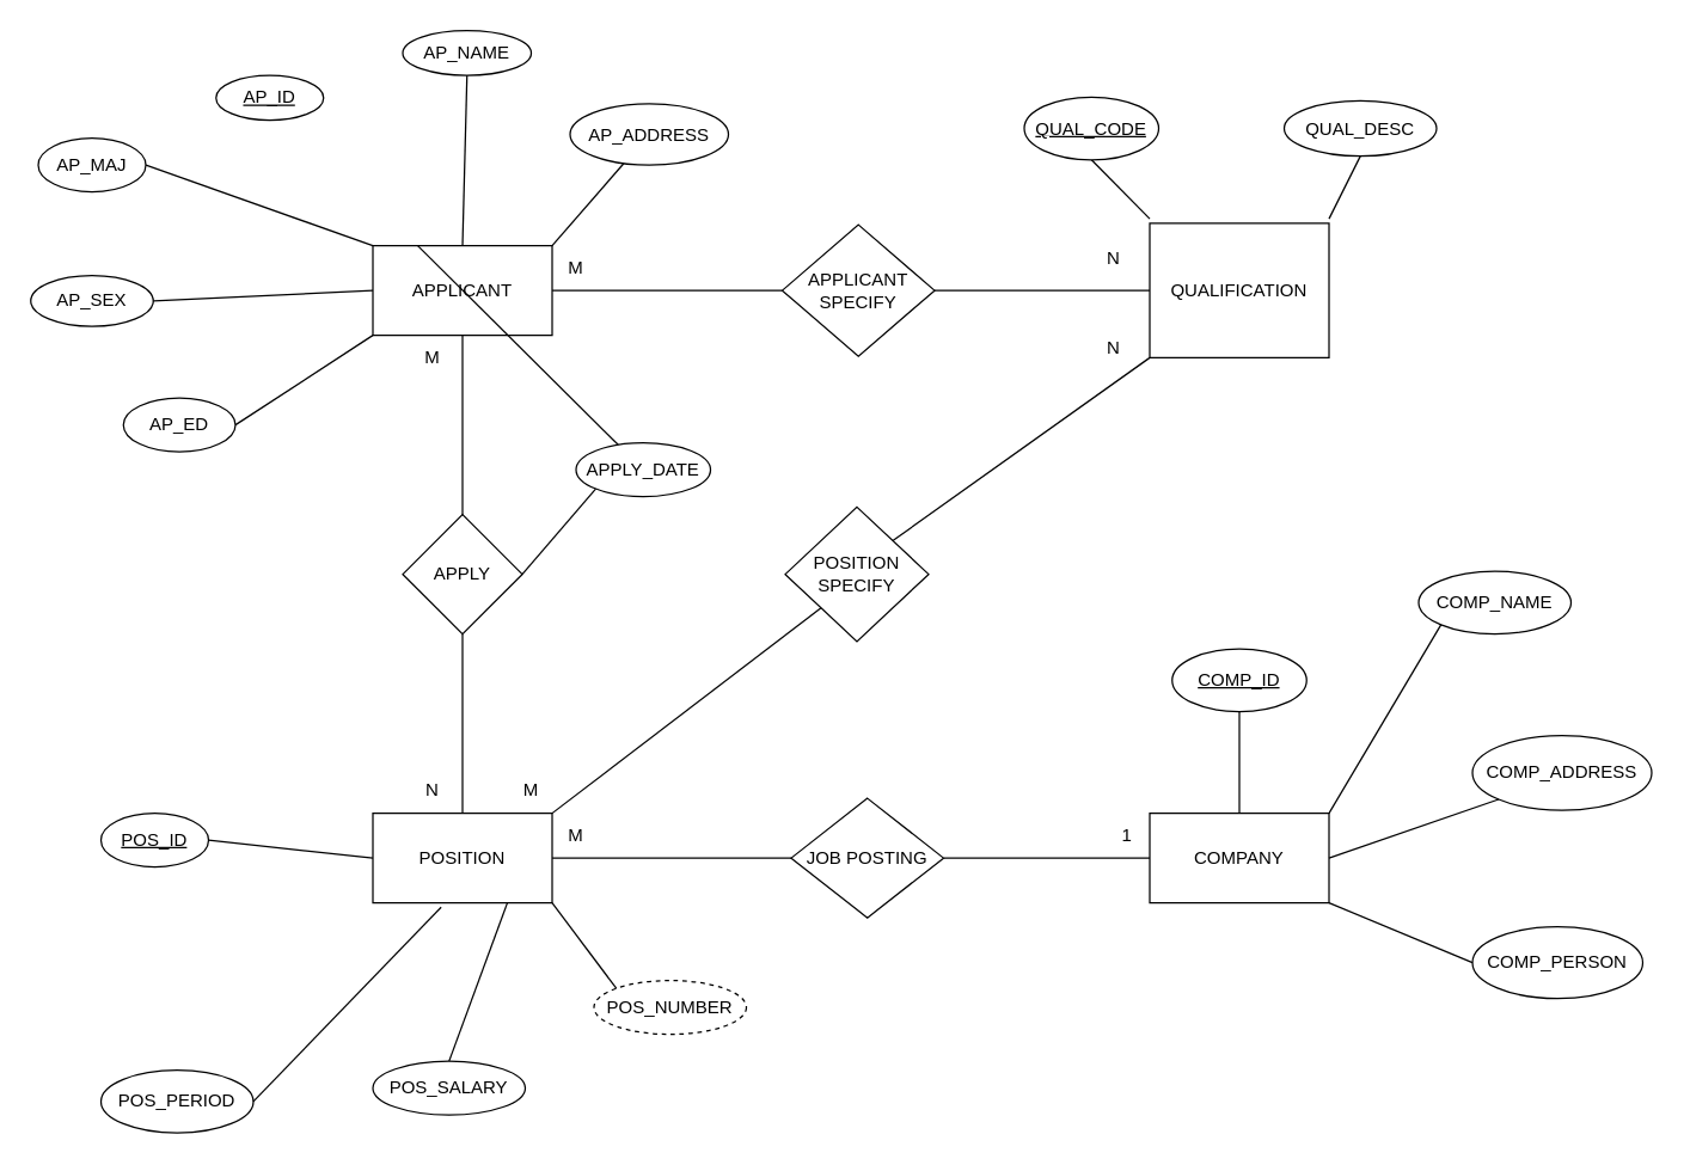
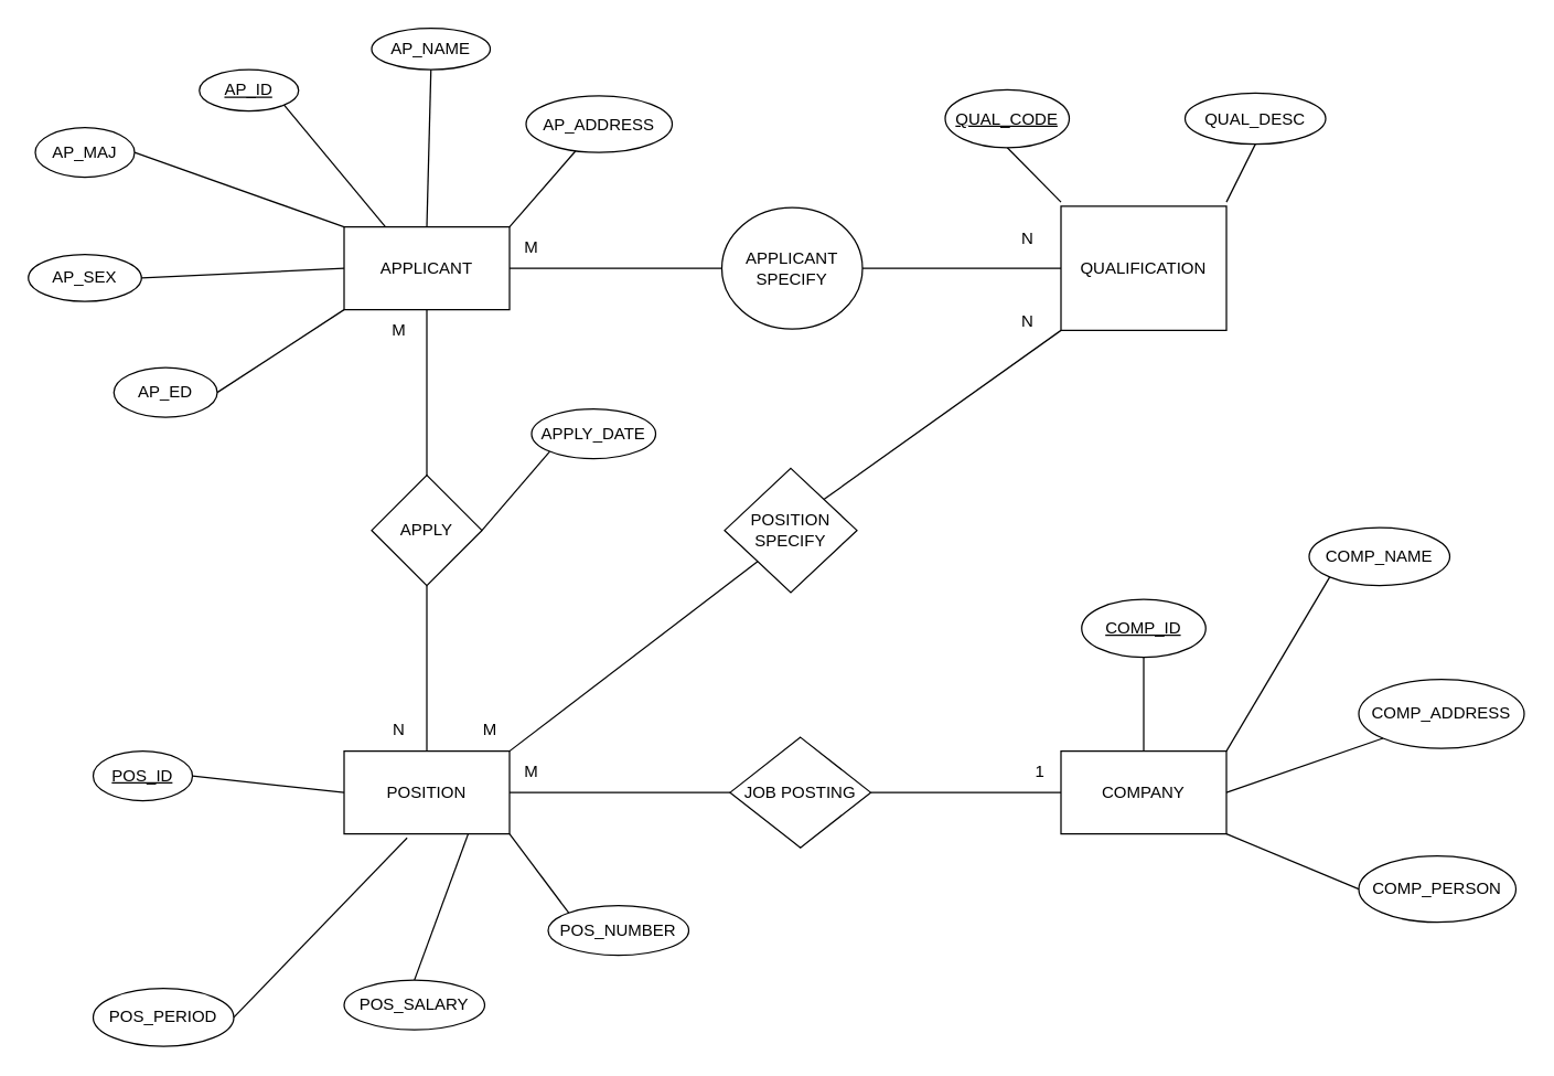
  <mxCell id="0" />
  <mxCell id="1" parent="0" />
  <mxCell id="2" style="edgeStyle=orthogonalEdgeStyle;rounded=0;orthogonalLoop=1;jettySize=auto;html=1;entryX=0;entryY=0.5;entryDx=0;entryDy=0;entryPerimeter=0;endArrow=none;endFill=0;" parent="1" source="4" target="9" edge="1"><mxGeometry relative="1" as="geometry" /></mxCell>
  <mxCell id="3" style="edgeStyle=orthogonalEdgeStyle;rounded=0;orthogonalLoop=1;jettySize=auto;html=1;entryX=0.6;entryY=0.309;entryDx=0;entryDy=0;entryPerimeter=0;endArrow=none;endFill=0;" parent="1" source="4" edge="1"><mxGeometry relative="1" as="geometry"><mxPoint x="309" y="348" as="targetPoint" /></mxGeometry></mxCell>
  <mxCell id="4" value="APPLICANT" style="rounded=0;whiteSpace=wrap;html=1;" parent="1" vertex="1"><mxGeometry x="249" y="164" width="120" height="60" as="geometry" /></mxCell>
  <mxCell id="5" value="POSITION" style="rounded=0;whiteSpace=wrap;html=1;" parent="1" vertex="1"><mxGeometry x="249" y="544" width="120" height="60" as="geometry" /></mxCell>
  <mxCell id="6" style="edgeStyle=orthogonalEdgeStyle;rounded=0;orthogonalLoop=1;jettySize=auto;html=1;entryX=1;entryY=0.5;entryDx=0;entryDy=0;endArrow=none;endFill=0;" parent="1" source="7" target="11" edge="1"><mxGeometry relative="1" as="geometry" /></mxCell>
  <mxCell id="7" value="COMPANY" style="rounded=0;whiteSpace=wrap;html=1;" parent="1" vertex="1"><mxGeometry x="769" y="544" width="120" height="60" as="geometry" /></mxCell>
  <mxCell id="8" style="edgeStyle=orthogonalEdgeStyle;rounded=0;orthogonalLoop=1;jettySize=auto;html=1;entryX=0;entryY=0.5;entryDx=0;entryDy=0;startArrow=none;startFill=0;endArrow=none;endFill=0;" parent="1" source="9" target="55" edge="1"><mxGeometry relative="1" as="geometry" /></mxCell>
- <mxCell id="9" value="APPLICANT&lt;br&gt;SPECIFY" style="rhombus;whiteSpace=wrap;html=1;" parent="1" vertex="1"><mxGeometry x="523" y="150" width="102" height="88" as="geometry" /></mxCell>
+ <mxCell id="9" value="APPLICANT&lt;br&gt;SPECIFY" style="ellipse;whiteSpace=wrap;html=1;" parent="1" vertex="1"><mxGeometry x="523" y="150" width="102" height="88" as="geometry" /></mxCell>
  <mxCell id="10" style="edgeStyle=orthogonalEdgeStyle;rounded=0;orthogonalLoop=1;jettySize=auto;html=1;entryX=1;entryY=0.5;entryDx=0;entryDy=0;endArrow=none;endFill=0;" parent="1" source="11" target="5" edge="1"><mxGeometry relative="1" as="geometry" /></mxCell>
  <mxCell id="11" value="JOB POSTING" style="rhombus;whiteSpace=wrap;html=1;" parent="1" vertex="1"><mxGeometry x="529" y="534" width="102" height="80" as="geometry" /></mxCell>
  <mxCell id="12" value="&lt;u&gt;AP_ID&lt;/u&gt;" style="ellipse;whiteSpace=wrap;html=1;rounded=0;" parent="1" vertex="1"><mxGeometry x="144" y="50" width="72" height="30" as="geometry" /></mxCell>
  <mxCell id="13" value="AP_NAME" style="ellipse;whiteSpace=wrap;html=1;rounded=0;" parent="1" vertex="1"><mxGeometry x="269" y="20" width="86" height="30" as="geometry" /></mxCell>
  <mxCell id="14" value="AP_ADDRESS" style="ellipse;whiteSpace=wrap;html=1;rounded=0;" parent="1" vertex="1"><mxGeometry x="381" y="69" width="106" height="41" as="geometry" /></mxCell>
  <mxCell id="15" value="AP_SEX" style="ellipse;whiteSpace=wrap;html=1;rounded=0;" parent="1" vertex="1"><mxGeometry x="20" y="184" width="82" height="34" as="geometry" /></mxCell>
  <mxCell id="16" value="AP_ED" style="ellipse;whiteSpace=wrap;html=1;rounded=0;" parent="1" vertex="1"><mxGeometry x="82" y="266" width="75" height="36" as="geometry" /></mxCell>
  <mxCell id="17" value="AP_MAJ" style="ellipse;whiteSpace=wrap;html=1;rounded=0;" parent="1" vertex="1"><mxGeometry x="25" y="92" width="72" height="36" as="geometry" /></mxCell>
  <mxCell id="18" value="QUAL_DESC" style="ellipse;whiteSpace=wrap;html=1;rounded=0;" parent="1" vertex="1"><mxGeometry x="859" y="67" width="102" height="37" as="geometry" /></mxCell>
  <mxCell id="19" value="" style="edgeStyle=orthogonalEdgeStyle;rounded=0;orthogonalLoop=1;jettySize=auto;html=1;endArrow=none;endFill=0;" parent="1" source="20" target="5" edge="1"><mxGeometry relative="1" as="geometry" /></mxCell>
  <mxCell id="20" value="APPLY" style="rhombus;whiteSpace=wrap;html=1;" parent="1" vertex="1"><mxGeometry x="269" y="344" width="80" height="80" as="geometry" /></mxCell>
  <mxCell id="21" value="APPLY_DATE" style="ellipse;whiteSpace=wrap;html=1;" parent="1" vertex="1"><mxGeometry x="385" y="296" width="90" height="36" as="geometry" /></mxCell>
  <mxCell id="22" value="POSITION SPECIFY" style="rhombus;whiteSpace=wrap;html=1;" parent="1" vertex="1"><mxGeometry x="525" y="339" width="96" height="90" as="geometry" /></mxCell>
  <mxCell id="23" value="" style="endArrow=none;html=1;rounded=0;exitX=1;exitY=0;exitDx=0;exitDy=0;entryX=0;entryY=1;entryDx=0;entryDy=0;endFill=0;" parent="1" source="5" target="22" edge="1"><mxGeometry width="50" height="50" relative="1" as="geometry"><mxPoint x="529" y="364" as="sourcePoint" /><mxPoint x="579" y="314" as="targetPoint" /></mxGeometry></mxCell>
  <mxCell id="24" value="" style="endArrow=none;html=1;rounded=0;exitX=1;exitY=0;exitDx=0;exitDy=0;entryX=0;entryY=1;entryDx=0;entryDy=0;endFill=0;" parent="1" source="22" target="55" edge="1"><mxGeometry width="50" height="50" relative="1" as="geometry"><mxPoint x="529" y="364" as="sourcePoint" /><mxPoint x="769" y="224" as="targetPoint" /></mxGeometry></mxCell>
  <mxCell id="25" value="POS_PERIOD" style="ellipse;whiteSpace=wrap;html=1;" parent="1" vertex="1"><mxGeometry x="67" y="716" width="102" height="42" as="geometry" /></mxCell>
  <mxCell id="26" value="POS_SALARY" style="ellipse;whiteSpace=wrap;html=1;" parent="1" vertex="1"><mxGeometry x="249" y="710" width="102" height="36" as="geometry" /></mxCell>
- <mxCell id="27" value="POS_NUMBER" style="ellipse;whiteSpace=wrap;html=1;dashed=1;" parent="1" vertex="1"><mxGeometry x="397" y="656" width="102" height="36" as="geometry" /></mxCell>
+ <mxCell id="27" value="POS_NUMBER" style="ellipse;whiteSpace=wrap;html=1;" parent="1" vertex="1"><mxGeometry x="397" y="656" width="102" height="36" as="geometry" /></mxCell>
  <mxCell id="28" value="" style="endArrow=none;html=1;rounded=0;exitX=1;exitY=1;exitDx=0;exitDy=0;entryX=0;entryY=0;entryDx=0;entryDy=0;" parent="1" source="5" target="27" edge="1"><mxGeometry width="50" height="50" relative="1" as="geometry"><mxPoint x="661" y="496" as="sourcePoint" /><mxPoint x="711" y="446" as="targetPoint" /></mxGeometry></mxCell>
  <mxCell id="29" value="" style="endArrow=none;html=1;rounded=0;exitX=0.75;exitY=1;exitDx=0;exitDy=0;entryX=0.5;entryY=0;entryDx=0;entryDy=0;" parent="1" source="5" target="26" edge="1"><mxGeometry width="50" height="50" relative="1" as="geometry"><mxPoint x="661" y="496" as="sourcePoint" /><mxPoint x="711" y="446" as="targetPoint" /></mxGeometry></mxCell>
  <mxCell id="30" value="" style="endArrow=none;html=1;rounded=0;exitX=0.381;exitY=1.048;exitDx=0;exitDy=0;exitPerimeter=0;entryX=1;entryY=0.5;entryDx=0;entryDy=0;" parent="1" source="5" target="25" edge="1"><mxGeometry width="50" height="50" relative="1" as="geometry"><mxPoint x="661" y="496" as="sourcePoint" /><mxPoint x="711" y="446" as="targetPoint" /></mxGeometry></mxCell>
  <mxCell id="31" value="" style="endArrow=none;html=1;rounded=0;exitX=0;exitY=0.5;exitDx=0;exitDy=0;entryX=1;entryY=0.5;entryDx=0;entryDy=0;" parent="1" source="5" target="59" edge="1"><mxGeometry width="50" height="50" relative="1" as="geometry"><mxPoint x="661" y="496" as="sourcePoint" /><mxPoint x="137.814" y="561.017" as="targetPoint" /></mxGeometry></mxCell>
  <mxCell id="32" value="&lt;u&gt;COMP_ID&lt;/u&gt;" style="ellipse;whiteSpace=wrap;html=1;" parent="1" vertex="1"><mxGeometry x="784" y="434" width="90" height="42" as="geometry" /></mxCell>
  <mxCell id="33" value="COMP_NAME" style="ellipse;whiteSpace=wrap;html=1;" parent="1" vertex="1"><mxGeometry x="949" y="382" width="102" height="42" as="geometry" /></mxCell>
  <mxCell id="34" value="COMP_ADDRESS" style="ellipse;whiteSpace=wrap;html=1;" parent="1" vertex="1"><mxGeometry x="985" y="492" width="120" height="50" as="geometry" /></mxCell>
  <mxCell id="35" value="COMP_PERSON" style="ellipse;whiteSpace=wrap;html=1;" parent="1" vertex="1"><mxGeometry x="985" y="620" width="114" height="48" as="geometry" /></mxCell>
  <mxCell id="36" value="" style="endArrow=none;html=1;rounded=0;exitX=1;exitY=0.5;exitDx=0;exitDy=0;entryX=0;entryY=1;entryDx=0;entryDy=0;" parent="1" source="20" target="21" edge="1"><mxGeometry width="50" height="50" relative="1" as="geometry"><mxPoint x="655" y="352" as="sourcePoint" /><mxPoint x="705" y="302" as="targetPoint" /></mxGeometry></mxCell>
  <mxCell id="37" value="" style="endArrow=none;html=1;rounded=0;exitX=0;exitY=1;exitDx=0;exitDy=0;entryX=1;entryY=0.5;entryDx=0;entryDy=0;" parent="1" source="4" target="16" edge="1"><mxGeometry width="50" height="50" relative="1" as="geometry"><mxPoint x="655" y="352" as="sourcePoint" /><mxPoint x="705" y="302" as="targetPoint" /></mxGeometry></mxCell>
  <mxCell id="38" value="" style="endArrow=none;html=1;rounded=0;exitX=0;exitY=0.5;exitDx=0;exitDy=0;entryX=1;entryY=0.5;entryDx=0;entryDy=0;" parent="1" source="4" target="15" edge="1"><mxGeometry width="50" height="50" relative="1" as="geometry"><mxPoint x="655" y="352" as="sourcePoint" /><mxPoint x="705" y="302" as="targetPoint" /></mxGeometry></mxCell>
  <mxCell id="39" value="" style="endArrow=none;html=1;rounded=0;exitX=0;exitY=0;exitDx=0;exitDy=0;entryX=1;entryY=0.5;entryDx=0;entryDy=0;" parent="1" source="4" target="17" edge="1"><mxGeometry width="50" height="50" relative="1" as="geometry"><mxPoint x="655" y="352" as="sourcePoint" /><mxPoint x="705" y="302" as="targetPoint" /></mxGeometry></mxCell>
- <mxCell id="40" value="" style="endArrow=none;html=1;rounded=0;exitX=0.25;exitY=0;exitDx=0;exitDy=0;" parent="1" source="4" target="21" edge="1"><mxGeometry width="50" height="50" relative="1" as="geometry"><mxPoint x="655" y="352" as="sourcePoint" /><mxPoint x="705" y="302" as="targetPoint" /></mxGeometry></mxCell>
+ <mxCell id="40" value="" style="endArrow=none;html=1;rounded=0;exitX=0.25;exitY=0;exitDx=0;exitDy=0;entryX=1;entryY=1;entryDx=0;entryDy=0;" parent="1" source="4" target="12" edge="1"><mxGeometry width="50" height="50" relative="1" as="geometry"><mxPoint x="655" y="352" as="sourcePoint" /><mxPoint x="705" y="302" as="targetPoint" /></mxGeometry></mxCell>
  <mxCell id="41" value="" style="endArrow=none;html=1;rounded=0;exitX=0.5;exitY=0;exitDx=0;exitDy=0;entryX=0.5;entryY=1;entryDx=0;entryDy=0;" parent="1" source="4" target="13" edge="1"><mxGeometry width="50" height="50" relative="1" as="geometry"><mxPoint x="655" y="352" as="sourcePoint" /><mxPoint x="705" y="302" as="targetPoint" /></mxGeometry></mxCell>
  <mxCell id="42" value="" style="endArrow=none;html=1;rounded=0;exitX=1;exitY=0;exitDx=0;exitDy=0;" parent="1" source="4" target="14" edge="1"><mxGeometry width="50" height="50" relative="1" as="geometry"><mxPoint x="655" y="352" as="sourcePoint" /><mxPoint x="705" y="302" as="targetPoint" /></mxGeometry></mxCell>
  <mxCell id="43" value="" style="endArrow=none;html=1;rounded=0;exitX=0;exitY=0;exitDx=0;exitDy=0;entryX=0.5;entryY=1;entryDx=0;entryDy=0;" parent="1" target="58" edge="1"><mxGeometry width="50" height="50" relative="1" as="geometry"><mxPoint x="769" y="146" as="sourcePoint" /><mxPoint x="745" y="105" as="targetPoint" /></mxGeometry></mxCell>
  <mxCell id="44" value="" style="endArrow=none;html=1;rounded=0;exitX=1;exitY=0;exitDx=0;exitDy=0;entryX=0.5;entryY=1;entryDx=0;entryDy=0;" parent="1" target="18" edge="1"><mxGeometry width="50" height="50" relative="1" as="geometry"><mxPoint x="889" y="146" as="sourcePoint" /><mxPoint x="705" y="158" as="targetPoint" /></mxGeometry></mxCell>
  <mxCell id="45" value="" style="endArrow=none;html=1;rounded=0;exitX=0.5;exitY=0;exitDx=0;exitDy=0;entryX=0.5;entryY=1;entryDx=0;entryDy=0;" parent="1" source="7" target="32" edge="1"><mxGeometry width="50" height="50" relative="1" as="geometry"><mxPoint x="655" y="496" as="sourcePoint" /><mxPoint x="705" y="446" as="targetPoint" /></mxGeometry></mxCell>
  <mxCell id="46" value="" style="endArrow=none;html=1;rounded=0;exitX=1;exitY=0;exitDx=0;exitDy=0;entryX=0;entryY=1;entryDx=0;entryDy=0;" parent="1" source="7" target="33" edge="1"><mxGeometry width="50" height="50" relative="1" as="geometry"><mxPoint x="655" y="496" as="sourcePoint" /><mxPoint x="705" y="446" as="targetPoint" /></mxGeometry></mxCell>
  <mxCell id="47" value="" style="endArrow=none;html=1;rounded=0;exitX=1;exitY=0.5;exitDx=0;exitDy=0;entryX=0;entryY=1;entryDx=0;entryDy=0;" parent="1" source="7" target="34" edge="1"><mxGeometry width="50" height="50" relative="1" as="geometry"><mxPoint x="655" y="496" as="sourcePoint" /><mxPoint x="705" y="446" as="targetPoint" /></mxGeometry></mxCell>
  <mxCell id="48" value="" style="endArrow=none;html=1;rounded=0;exitX=1;exitY=1;exitDx=0;exitDy=0;entryX=0;entryY=0.5;entryDx=0;entryDy=0;" parent="1" source="7" target="35" edge="1"><mxGeometry width="50" height="50" relative="1" as="geometry"><mxPoint x="655" y="496" as="sourcePoint" /><mxPoint x="705" y="446" as="targetPoint" /></mxGeometry></mxCell>
  <mxCell id="49" value="1" style="text;html=1;strokeColor=none;fillColor=none;align=center;verticalAlign=middle;whiteSpace=wrap;rounded=0;" parent="1" vertex="1"><mxGeometry x="724" y="544" width="60" height="30" as="geometry" /></mxCell>
  <mxCell id="50" value="N" style="text;html=1;strokeColor=none;fillColor=none;align=center;verticalAlign=middle;whiteSpace=wrap;rounded=0;" parent="1" vertex="1"><mxGeometry x="715" y="218" width="60" height="30" as="geometry" /></mxCell>
  <mxCell id="51" value="M" style="text;html=1;strokeColor=none;fillColor=none;align=center;verticalAlign=middle;whiteSpace=wrap;rounded=0;" parent="1" vertex="1"><mxGeometry x="259" y="224" width="60" height="30" as="geometry" /></mxCell>
  <mxCell id="52" value="N" style="text;html=1;strokeColor=none;fillColor=none;align=center;verticalAlign=middle;whiteSpace=wrap;rounded=0;" parent="1" vertex="1"><mxGeometry x="259" y="514" width="60" height="30" as="geometry" /></mxCell>
  <mxCell id="53" value="M" style="text;html=1;strokeColor=none;fillColor=none;align=center;verticalAlign=middle;whiteSpace=wrap;rounded=0;" parent="1" vertex="1"><mxGeometry x="355" y="164" width="60" height="30" as="geometry" /></mxCell>
  <mxCell id="54" value="N" style="text;html=1;strokeColor=none;fillColor=none;align=center;verticalAlign=middle;whiteSpace=wrap;rounded=0;" parent="1" vertex="1"><mxGeometry x="715" y="158" width="60" height="30" as="geometry" /></mxCell>
  <mxCell id="55" value="QUALIFICATION" style="rounded=0;whiteSpace=wrap;html=1;" parent="1" vertex="1"><mxGeometry x="769" y="149" width="120" height="90" as="geometry" /></mxCell>
  <mxCell id="56" value="M" style="text;html=1;strokeColor=none;fillColor=none;align=center;verticalAlign=middle;whiteSpace=wrap;rounded=0;" parent="1" vertex="1"><mxGeometry x="325" y="514" width="60" height="30" as="geometry" /></mxCell>
  <mxCell id="57" value="M" style="text;html=1;strokeColor=none;fillColor=none;align=center;verticalAlign=middle;whiteSpace=wrap;rounded=0;" parent="1" vertex="1"><mxGeometry x="355" y="544" width="60" height="30" as="geometry" /></mxCell>
  <mxCell id="58" value="&lt;u&gt;QUAL_CODE&lt;/u&gt;" style="ellipse;whiteSpace=wrap;html=1;" parent="1" vertex="1"><mxGeometry x="685" y="64.5" width="90" height="42" as="geometry" /></mxCell>
  <mxCell id="59" value="&lt;u&gt;POS_ID&lt;/u&gt;" style="ellipse;whiteSpace=wrap;html=1;" parent="1" vertex="1"><mxGeometry x="67" y="544" width="72" height="36" as="geometry" /></mxCell>
